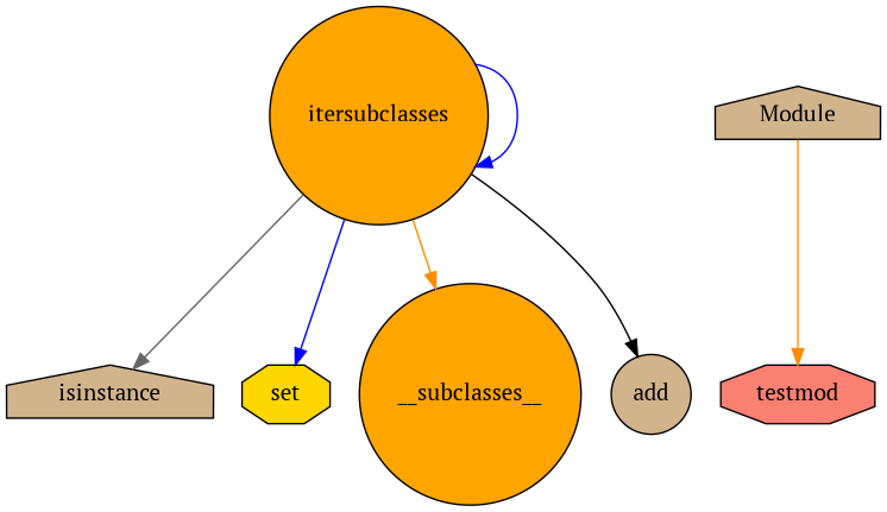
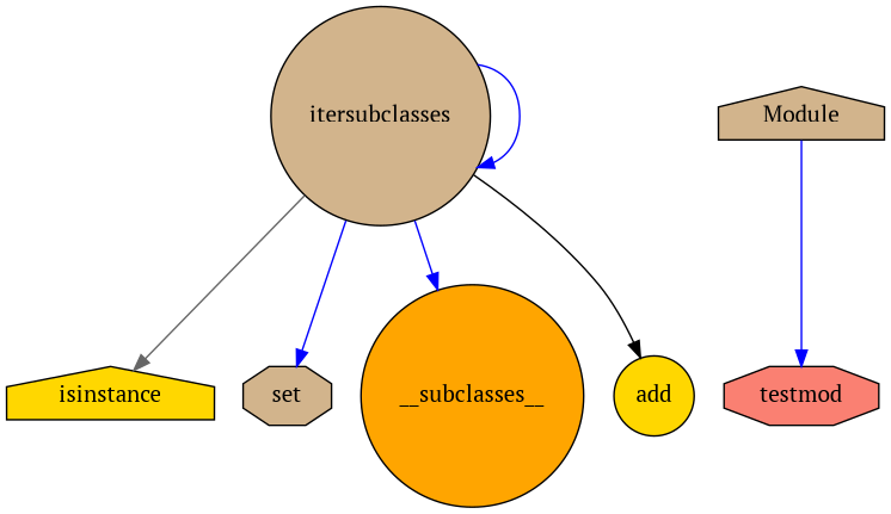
  digraph {
    fontname="PT Serif"
    node [fillcolor=orange fontname="PT Serif" shape=circle style=filled]
    edge [color=blue fontname="PT Serif"]
-   itersubclasses
-   isinstance [fillcolor=tan shape=house]
-   set [fillcolor=gold shape=octagon]
+   itersubclasses [fillcolor=tan]
+   isinstance [fillcolor=gold shape=house]
+   set [fillcolor=tan shape=octagon]
    __subclasses__
-   add [fillcolor=tan]
+   add [fillcolor=gold]
    Module [fillcolor=tan shape=house]
    testmod [fillcolor=salmon shape=octagon]
    itersubclasses -> itersubclasses
    itersubclasses -> isinstance [color=gray40]
    itersubclasses -> set
-   itersubclasses -> __subclasses__ [color=darkorange]
+   itersubclasses -> __subclasses__
    itersubclasses -> add [color=black]
-   Module -> testmod [color=darkorange]
+   Module -> testmod
  }
